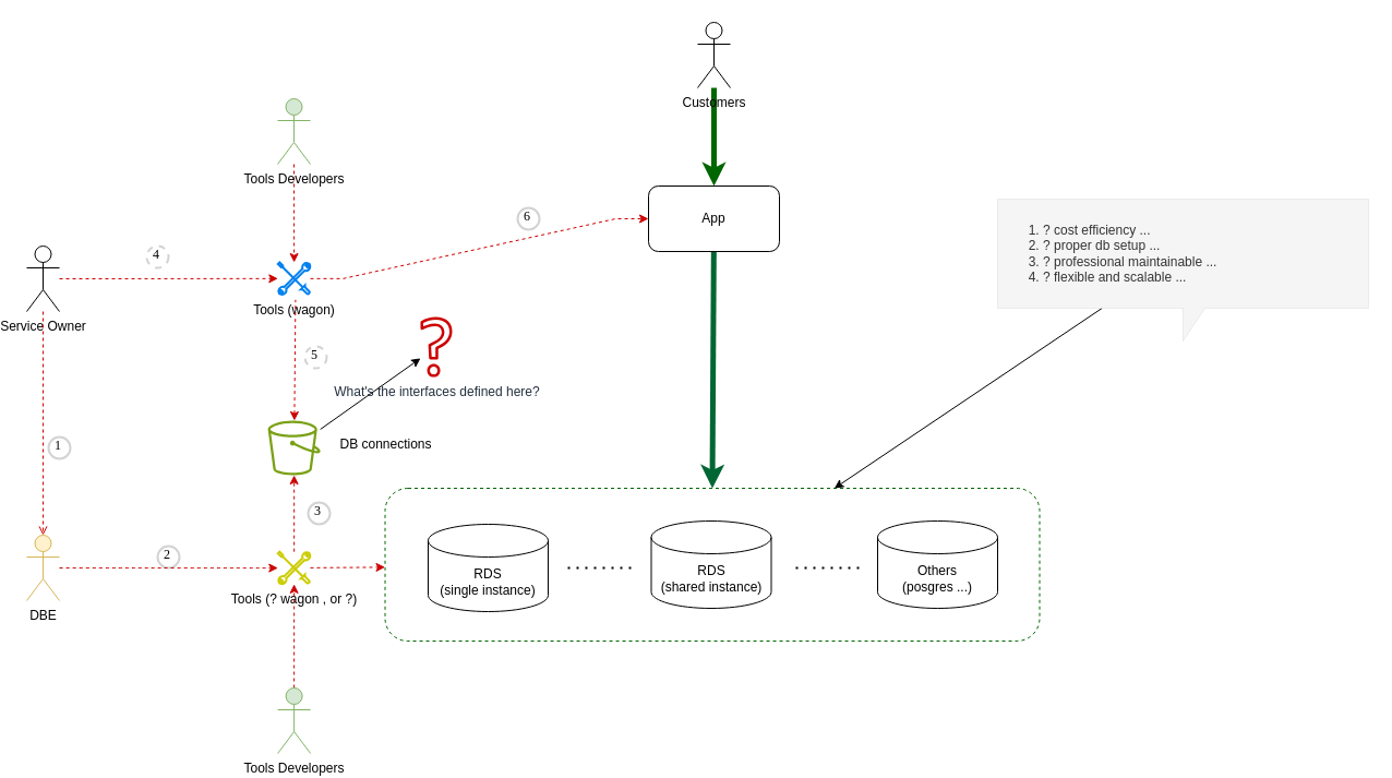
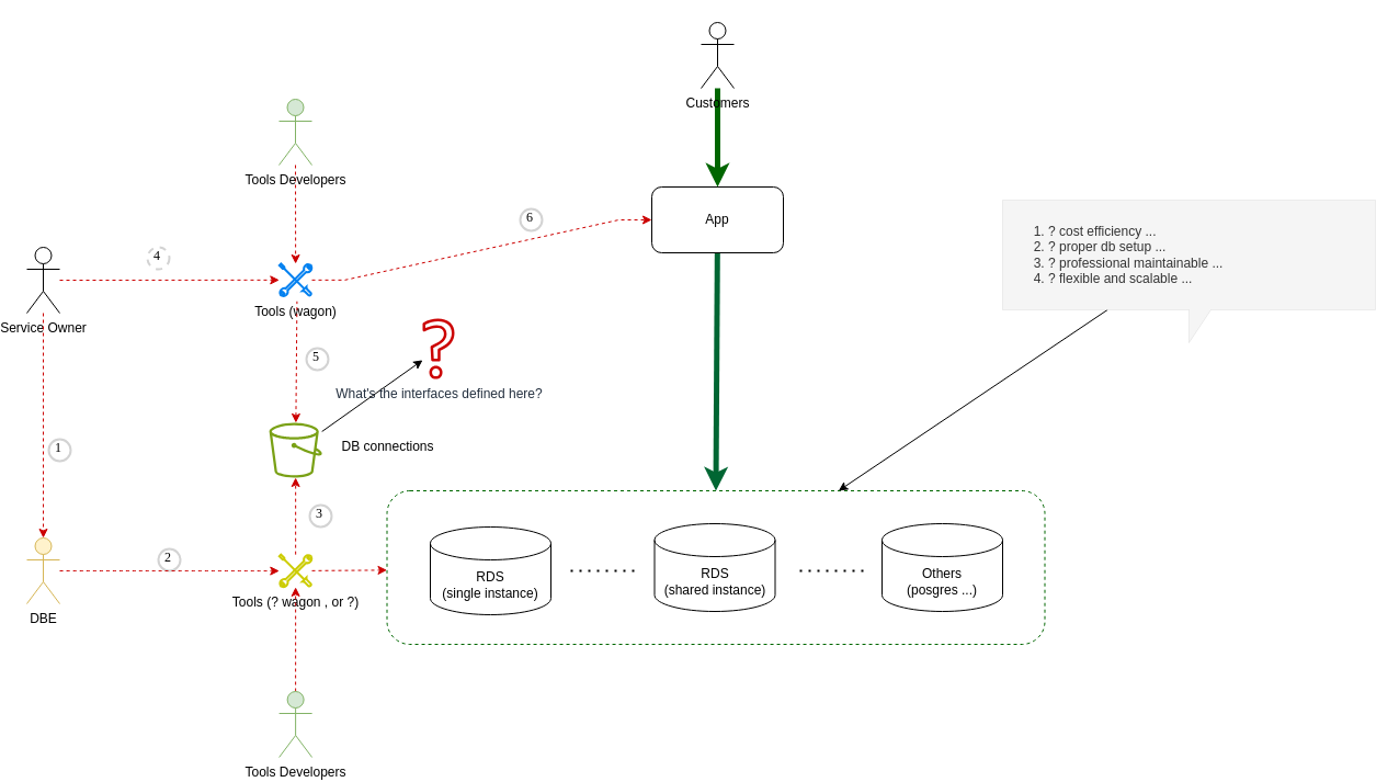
  <mxCell id="0" />
  <mxCell id="1" parent="0" />
  <mxCell id="2" value="" style="rounded=1;whiteSpace=wrap;html=1;dashed=1;strokeColor=#006600;" parent="1" vertex="1"><mxGeometry x="348.5" y="447" width="600" height="140" as="geometry" /></mxCell>
  <mxCell id="3" style="edgeStyle=none;rounded=0;orthogonalLoop=1;jettySize=auto;html=1;entryX=0.5;entryY=0;entryDx=0;entryDy=0;strokeColor=#006633;strokeWidth=5;" parent="1" source="4" target="2" edge="1"><mxGeometry relative="1" as="geometry" /></mxCell>
  <mxCell id="4" value="App" style="rounded=1;whiteSpace=wrap;html=1;" parent="1" vertex="1"><mxGeometry x="590" y="170" width="120" height="60" as="geometry" /></mxCell>
  <mxCell id="5" value="RDS&lt;br&gt;(single instance)" style="shape=cylinder3;whiteSpace=wrap;html=1;boundedLbl=1;backgroundOutline=1;size=15;" parent="1" vertex="1"><mxGeometry x="388" y="480" width="110" height="80" as="geometry" /></mxCell>
  <mxCell id="6" style="edgeStyle=none;rounded=0;orthogonalLoop=1;jettySize=auto;html=1;entryX=0.5;entryY=0;entryDx=0;entryDy=0;strokeColor=#006600;strokeWidth=5;" parent="1" source="7" target="4" edge="1"><mxGeometry relative="1" as="geometry" /></mxCell>
  <mxCell id="7" value="Customers" style="shape=umlActor;verticalLabelPosition=bottom;verticalAlign=top;html=1;outlineConnect=0;" parent="1" vertex="1"><mxGeometry x="635" y="20" width="30" height="60" as="geometry" /></mxCell>
  <mxCell id="8" style="edgeStyle=entityRelationEdgeStyle;rounded=0;orthogonalLoop=1;jettySize=auto;html=1;entryX=0;entryY=0.5;entryDx=0;entryDy=0;dashed=1;strokeColor=#CC0000;" parent="1" source="9" target="4" edge="1"><mxGeometry relative="1" as="geometry" /></mxCell>
  <mxCell id="9" value="Tools (wagon)" style="html=1;verticalLabelPosition=bottom;align=center;labelBackgroundColor=#ffffff;verticalAlign=top;strokeWidth=2;strokeColor=#0080F0;shadow=0;dashed=0;shape=mxgraph.ios7.icons.tools;pointerEvents=1" parent="1" vertex="1"><mxGeometry x="250.3" y="240" width="29.7" height="29.7" as="geometry" /></mxCell>
  <mxCell id="10" style="edgeStyle=entityRelationEdgeStyle;rounded=0;orthogonalLoop=1;jettySize=auto;html=1;dashed=1;strokeColor=#CC0000;" parent="1" source="11" target="9" edge="1"><mxGeometry relative="1" as="geometry" /></mxCell>
  <mxCell id="11" value="Service Owner" style="shape=umlActor;verticalLabelPosition=bottom;verticalAlign=top;html=1;outlineConnect=0;" parent="1" vertex="1"><mxGeometry x="20" y="225" width="30" height="60" as="geometry" /></mxCell>
  <mxCell id="12" style="edgeStyle=none;rounded=0;orthogonalLoop=1;jettySize=auto;html=1;dashed=1;strokeColor=#CC0000;" parent="1" source="13" target="9" edge="1"><mxGeometry relative="1" as="geometry" /></mxCell>
  <mxCell id="13" value="Tools Developers" style="shape=umlActor;verticalLabelPosition=bottom;verticalAlign=top;html=1;outlineConnect=0;fillColor=#d5e8d4;strokeColor=#82b366;" parent="1" vertex="1"><mxGeometry x="250" y="90" width="30" height="60" as="geometry" /></mxCell>
  <mxCell id="14" style="edgeStyle=none;rounded=0;orthogonalLoop=1;jettySize=auto;html=1;" edge="1" parent="1" source="15" target="34"><mxGeometry relative="1" as="geometry" /></mxCell>
  <mxCell id="15" value="" style="sketch=0;outlineConnect=0;fontColor=#232F3E;gradientColor=none;fillColor=#7AA116;strokeColor=none;dashed=0;verticalLabelPosition=bottom;verticalAlign=top;align=center;html=1;fontSize=12;fontStyle=0;aspect=fixed;pointerEvents=1;shape=mxgraph.aws4.bucket;" parent="1" vertex="1"><mxGeometry x="241.11" y="385" width="48.08" height="50" as="geometry" /></mxCell>
  <mxCell id="16" style="edgeStyle=none;rounded=0;orthogonalLoop=1;jettySize=auto;html=1;entryX=0.542;entryY=1.154;entryDx=0;entryDy=0;entryPerimeter=0;startArrow=classic;startFill=1;dashed=1;endArrow=none;endFill=0;strokeColor=#CC0000;" parent="1" source="15" target="9" edge="1"><mxGeometry relative="1" as="geometry" /></mxCell>
  <mxCell id="17" value="1" style="ellipse;whiteSpace=wrap;html=1;aspect=fixed;strokeWidth=2;fontFamily=Tahoma;spacingBottom=4;spacingRight=2;strokeColor=#d3d3d3;" parent="1" vertex="1"><mxGeometry x="40" y="400" width="20" height="20" as="geometry" /></mxCell>
  <mxCell id="18" value="2" style="ellipse;whiteSpace=wrap;html=1;aspect=fixed;strokeWidth=2;fontFamily=Tahoma;spacingBottom=4;spacingRight=2;strokeColor=#d3d3d3;" parent="1" vertex="1"><mxGeometry x="140" y="500" width="20" height="20" as="geometry" /></mxCell>
  <mxCell id="19" value="3" style="ellipse;whiteSpace=wrap;html=1;aspect=fixed;strokeWidth=2;fontFamily=Tahoma;spacingBottom=4;spacingRight=2;strokeColor=#d3d3d3;" parent="1" vertex="1"><mxGeometry x="278" y="460" width="20" height="20" as="geometry" /></mxCell>
  <mxCell id="20" value="4" style="ellipse;whiteSpace=wrap;html=1;aspect=fixed;strokeWidth=2;fontFamily=Tahoma;spacingBottom=4;spacingRight=2;strokeColor=#d3d3d3;dashed=1;" parent="1" vertex="1"><mxGeometry x="130" y="225" width="20" height="20" as="geometry" /></mxCell>
  <mxCell id="21" style="edgeStyle=none;rounded=0;orthogonalLoop=1;jettySize=auto;html=1;" parent="1" source="22" target="2" edge="1"><mxGeometry relative="1" as="geometry" /></mxCell>
  <mxCell id="22" value="&lt;ol&gt;&lt;li&gt;? cost efficiency ...&amp;nbsp;&lt;/li&gt;&lt;li&gt;? proper db setup ...&amp;nbsp;&lt;/li&gt;&lt;li&gt;? professional maintainable ...&lt;/li&gt;&lt;li&gt;? flexible and scalable ...&lt;/li&gt;&lt;/ol&gt;" style="shape=callout;whiteSpace=wrap;html=1;perimeter=calloutPerimeter;align=left;dashed=1;strokeWidth=0;fillColor=#f5f5f5;fontColor=#333333;strokeColor=#666666;" parent="1" vertex="1"><mxGeometry x="910" y="182" width="340" height="130" as="geometry" /></mxCell>
  <mxCell id="23" value="RDS&lt;br&gt;(shared instance)" style="shape=cylinder3;whiteSpace=wrap;html=1;boundedLbl=1;backgroundOutline=1;size=15;" parent="1" vertex="1"><mxGeometry x="592.5" y="477" width="110" height="80" as="geometry" /></mxCell>
  <mxCell id="24" value="Others&lt;br&gt;(posgres ...)" style="shape=cylinder3;whiteSpace=wrap;html=1;boundedLbl=1;backgroundOutline=1;size=15;" parent="1" vertex="1"><mxGeometry x="800" y="477" width="110" height="80" as="geometry" /></mxCell>
  <mxCell id="25" style="edgeStyle=orthogonalEdgeStyle;curved=1;rounded=0;orthogonalLoop=1;jettySize=auto;html=1;dashed=1;strokeColor=#CC0000;" parent="1" source="26" target="29" edge="1"><mxGeometry relative="1" as="geometry" /></mxCell>
  <mxCell id="26" value="DBE" style="shape=umlActor;verticalLabelPosition=bottom;verticalAlign=top;html=1;outlineConnect=0;fillColor=#fff2cc;strokeColor=#d6b656;" parent="1" vertex="1"><mxGeometry x="20" y="490" width="30" height="60" as="geometry" /></mxCell>
  <mxCell id="27" style="edgeStyle=none;rounded=0;orthogonalLoop=1;jettySize=auto;html=1;dashed=1;strokeColor=#CC0000;" edge="1" parent="1" source="29" target="15"><mxGeometry relative="1" as="geometry" /></mxCell>
  <mxCell id="28" style="edgeStyle=none;rounded=0;orthogonalLoop=1;jettySize=auto;html=1;dashed=1;strokeColor=#CC0000;" edge="1" parent="1" source="29" target="2"><mxGeometry relative="1" as="geometry" /></mxCell>
  <mxCell id="29" value="Tools (? wagon , or ?)" style="html=1;verticalLabelPosition=bottom;align=center;labelBackgroundColor=#ffffff;verticalAlign=top;strokeWidth=2;strokeColor=#CCCC00;shadow=0;dashed=0;shape=mxgraph.ios7.icons.tools;pointerEvents=1" parent="1" vertex="1"><mxGeometry x="250.3" y="505.15" width="29.7" height="29.7" as="geometry" /></mxCell>
- <mxCell id="30" style="edgeStyle=none;rounded=0;orthogonalLoop=1;jettySize=auto;html=1;entryX=0.5;entryY=0;entryDx=0;entryDy=0;entryPerimeter=0;dashed=1;strokeColor=#CC0000;endArrow=open;" parent="1" source="11" target="26" edge="1"><mxGeometry relative="1" as="geometry" /></mxCell>
- <mxCell id="31" value="5" style="ellipse;whiteSpace=wrap;html=1;aspect=fixed;strokeWidth=2;fontFamily=Tahoma;spacingBottom=4;spacingRight=2;strokeColor=#d3d3d3;dashed=1;" parent="1" vertex="1"><mxGeometry x="275" y="317" width="20" height="20" as="geometry" /></mxCell>
+ <mxCell id="30" style="edgeStyle=none;rounded=0;orthogonalLoop=1;jettySize=auto;html=1;entryX=0.5;entryY=0;entryDx=0;entryDy=0;entryPerimeter=0;dashed=1;strokeColor=#CC0000;" parent="1" source="11" target="26" edge="1"><mxGeometry relative="1" as="geometry" /></mxCell>
+ <mxCell id="31" value="5" style="ellipse;whiteSpace=wrap;html=1;aspect=fixed;strokeWidth=2;fontFamily=Tahoma;spacingBottom=4;spacingRight=2;strokeColor=#d3d3d3;" parent="1" vertex="1"><mxGeometry x="275" y="317" width="20" height="20" as="geometry" /></mxCell>
  <mxCell id="32" value="6" style="ellipse;whiteSpace=wrap;html=1;aspect=fixed;strokeWidth=2;fontFamily=Tahoma;spacingBottom=4;spacingRight=2;strokeColor=#d3d3d3;" parent="1" vertex="1"><mxGeometry x="470" y="190" width="20" height="20" as="geometry" /></mxCell>
  <mxCell id="33" value="DB connections" style="text;html=1;align=center;verticalAlign=middle;resizable=0;points=[];autosize=1;strokeColor=none;fillColor=none;" vertex="1" parent="1"><mxGeometry x="298" y="394" width="102" height="26" as="geometry" /></mxCell>
  <mxCell id="34" value="What's the interfaces defined here?" style="sketch=0;outlineConnect=0;fontColor=#232F3E;gradientColor=none;fillColor=#CC0000;strokeColor=none;dashed=0;verticalLabelPosition=bottom;verticalAlign=top;align=center;html=1;fontSize=12;fontStyle=0;aspect=fixed;pointerEvents=1;shape=mxgraph.aws4.question;" vertex="1" parent="1"><mxGeometry x="381" y="290" width="29" height="55.17" as="geometry" /></mxCell>
  <mxCell id="35" value="" style="endArrow=none;dashed=1;html=1;dashPattern=1 3;strokeWidth=2;rounded=0;" edge="1" parent="1"><mxGeometry width="50" height="50" relative="1" as="geometry"><mxPoint x="516" y="520" as="sourcePoint" /><mxPoint x="575" y="520" as="targetPoint" /></mxGeometry></mxCell>
  <mxCell id="36" value="" style="endArrow=none;dashed=1;html=1;dashPattern=1 3;strokeWidth=2;rounded=0;" edge="1" parent="1"><mxGeometry width="50" height="50" relative="1" as="geometry"><mxPoint x="725" y="520" as="sourcePoint" /><mxPoint x="784" y="520" as="targetPoint" /></mxGeometry></mxCell>
  <mxCell id="37" style="edgeStyle=none;rounded=0;orthogonalLoop=1;jettySize=auto;html=1;dashed=1;strokeColor=#CC0000;" edge="1" parent="1" source="38" target="29"><mxGeometry relative="1" as="geometry" /></mxCell>
  <mxCell id="38" value="Tools Developers" style="shape=umlActor;verticalLabelPosition=bottom;verticalAlign=top;html=1;outlineConnect=0;fillColor=#d5e8d4;strokeColor=#82b366;" vertex="1" parent="1"><mxGeometry x="250.11" y="630" width="30" height="60" as="geometry" /></mxCell>
